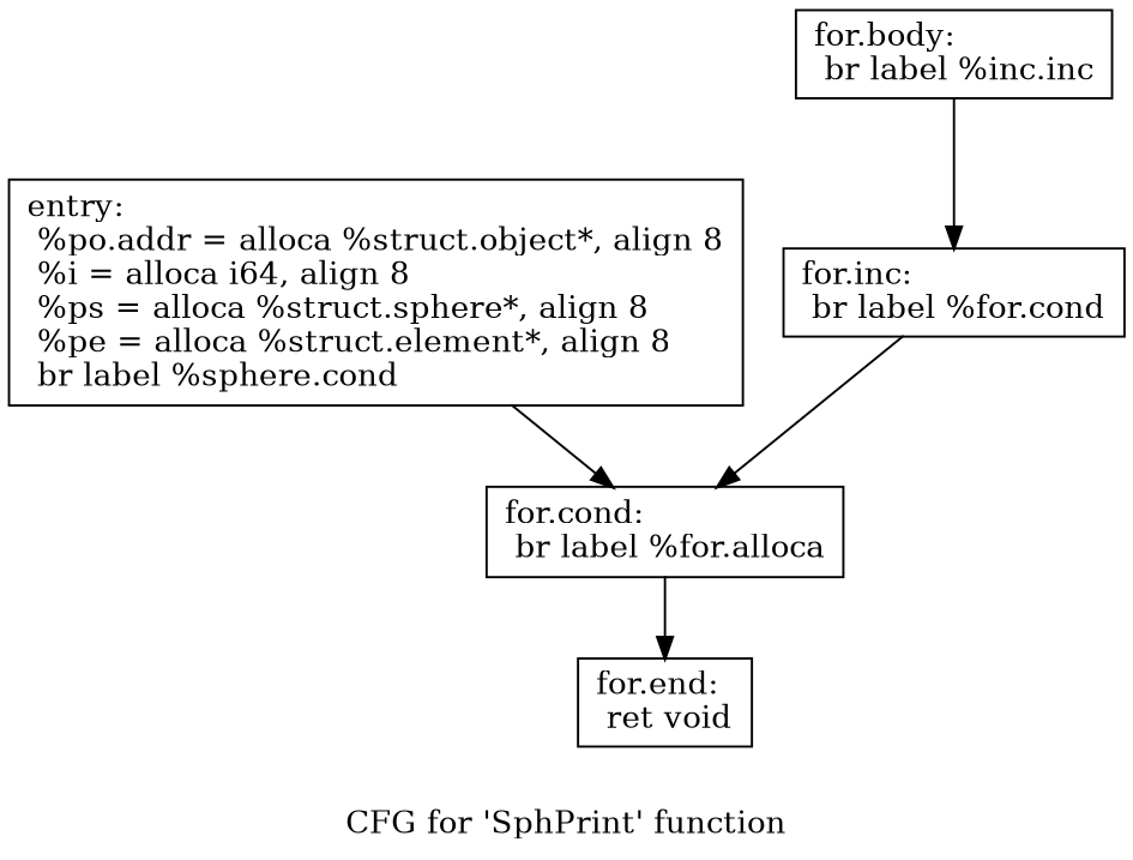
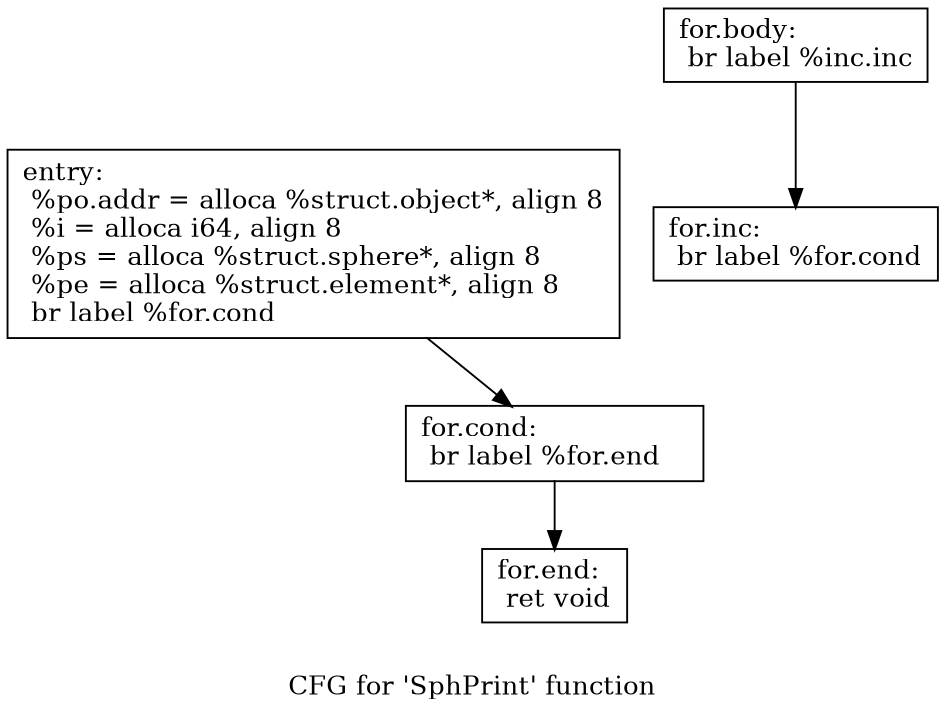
  digraph {
    label="CFG for 'SphPrint' function"
    node [shape=record]
-   n1 [label="{entry:\l  %po.addr = alloca %struct.object*, align 8\l  %i = alloca i64, align 8\l  %ps = alloca %struct.sphere*, align 8\l  %pe = alloca %struct.element*, align 8\l  br label %sphere.cond\l}"]
-   n2 [label="{for.cond:                                         \l  br label %for.alloca\l}"]
+   n1 [label="{entry:\l  %po.addr = alloca %struct.object*, align 8\l  %i = alloca i64, align 8\l  %ps = alloca %struct.sphere*, align 8\l  %pe = alloca %struct.element*, align 8\l  br label %for.cond\l}"]
+   n2 [label="{for.cond:                                         \l  br label %for.end\l}"]
    n3 [label="{for.end:                                          \l  ret void\l}"]
    n4 [label="{for.body:                                         \l  br label %inc.inc\l}"]
    n5 [label="{for.inc:                                          \l  br label %for.cond\l}"]
    n1 -> n2
    n2 -> n3
    n4 -> n5
-   n5 -> n2
  }
